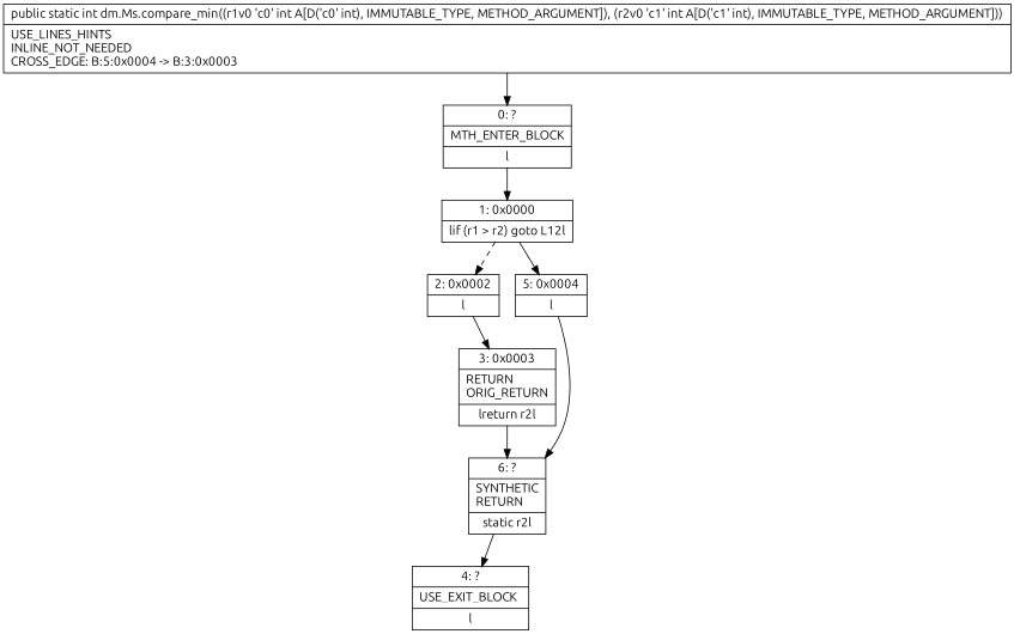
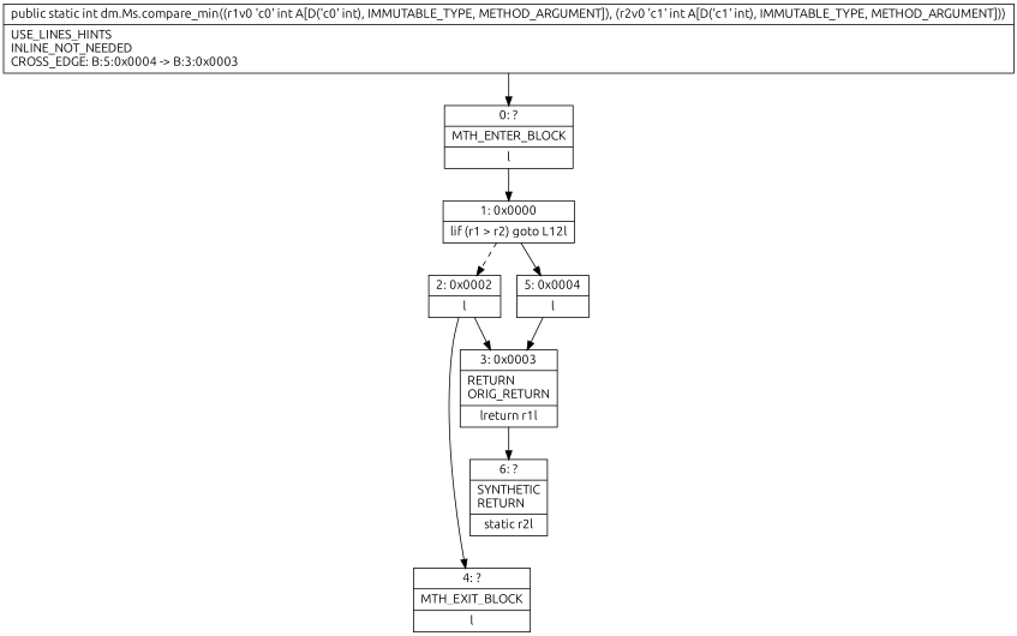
  digraph {
    fontname=Ubuntu
    node [fontname=Ubuntu shape=record]
    edge [fontname=Ubuntu]
    n1 [label="{0\:\ ?|MTH_ENTER_BLOCK\l|l}"]
    n2 [label="{1\:\ 0x0000|lif (r1 \> r2) goto L12l}"]
    n3 [label="{2\:\ 0x0002|l}"]
    n4 [label="{5\:\ 0x0004|l}"]
-   n5 [label="{3\:\ 0x0003|RETURN\lORIG_RETURN\l|lreturn r2l}"]
+   n5 [label="{3\:\ 0x0003|RETURN\lORIG_RETURN\l|lreturn r1l}"]
    n6 [label="{6\:\ ?|SYNTHETIC\lRETURN\l|static r2l}"]
-   n7 [label="{4\:\ ?|USE_EXIT_BLOCK\l|l}"]
+   n7 [label="{4\:\ ?|MTH_EXIT_BLOCK\l|l}"]
    n8 [label="{public static int dm.Ms.compare_min((r1v0 'c0' int A[D('c0' int), IMMUTABLE_TYPE, METHOD_ARGUMENT]), (r2v0 'c1' int A[D('c1' int), IMMUTABLE_TYPE, METHOD_ARGUMENT]))  | USE_LINES_HINTS\lINLINE_NOT_NEEDED\lCROSS_EDGE: B:5:0x0004 \-\> B:3:0x0003\l}"]
    n1 -> n2
    n2 -> n3 [style=dashed]
    n2 -> n4
    n3 -> n5
-   n4 -> n6
+   n4 -> n5
    n5 -> n6
-   n6 -> n7
+   n3 -> n7
    n8 -> n1
  }
